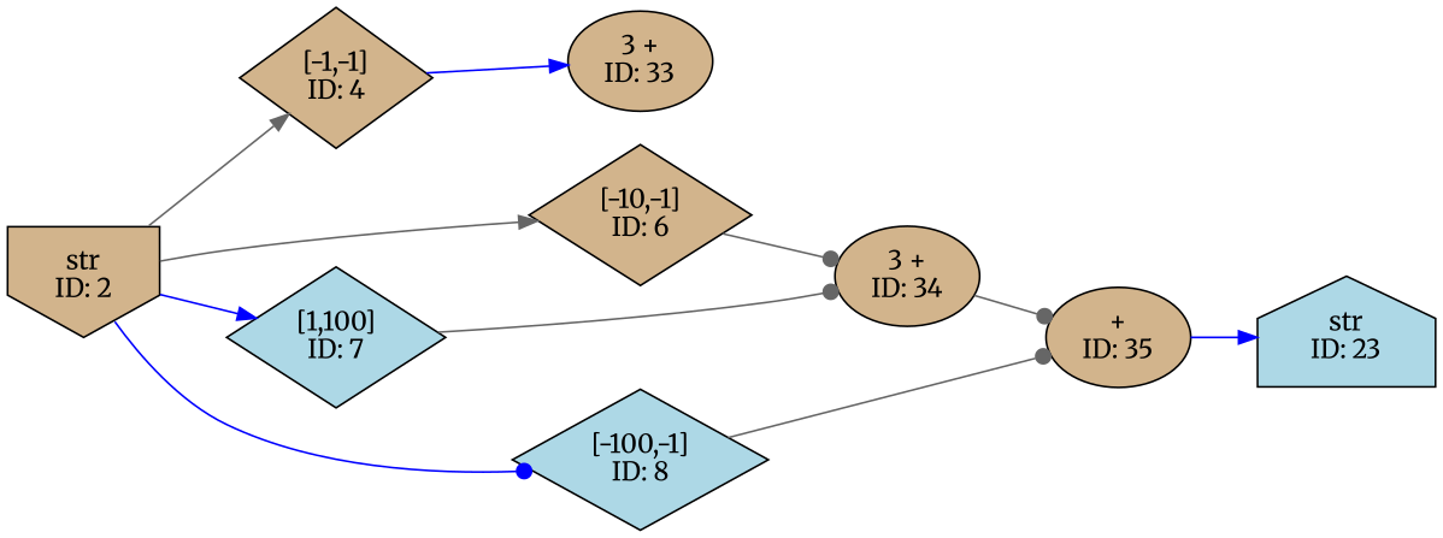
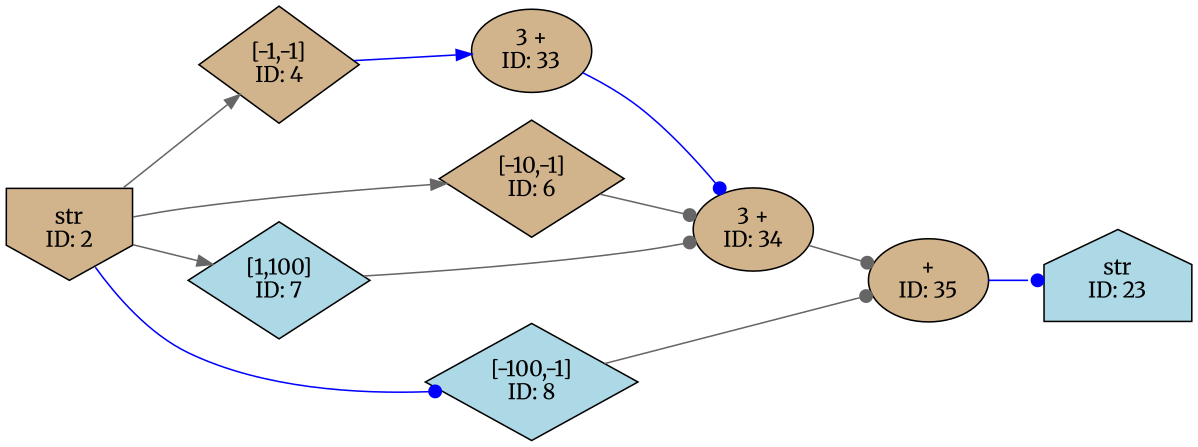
  digraph {
    fontname=Merriweather
    rankdir=LR
    node [fillcolor=tan fontname=Merriweather shape=diamond style=filled]
    edge [arrowhead=dot color=gray40 fontname=Merriweather photon_data="EDGE,SrcNode:2,SrcNodePort:data"]
    n1 [label="str\nID: 2" shape=invhouse]
    n2 [label="[-1,-1]\nID: 4"]
    n3 [label="[-10,-1]\nID: 6"]
    n4 [fillcolor=lightblue label="[1,100]\nID: 7"]
    n5 [fillcolor=lightblue label="[-100,-1]\nID: 8"]
    n6 [label="3 +\nID: 33" shape=""]
    n7 [label="3 +\nID: 34" shape=""]
    n8 [label="+\nID: 35" shape=""]
    n9 [fillcolor=lightblue label="str\nID: 23" shape=house]
    n1 -> n2 [arrowhead=normal]
    n1 -> n3 [arrowhead=normal]
-   n1 -> n4 [arrowhead=normal color=blue]
+   n1 -> n4 [arrowhead=normal]
    n1 -> n5 [color=blue]
    n2 -> n6 [arrowhead=normal color=blue photon_data="EDGE,SrcNode:4,SrcNodePort:output"]
    n3 -> n7 [photon_data="EDGE,SrcNode:6,SrcNodePort:output"]
    n4 -> n7 [photon_data="EDGE,SrcNode:7,SrcNodePort:output"]
    n5 -> n8 [photon_data="EDGE,SrcNode:8,SrcNodePort:output"]
+   n6 -> n7 [color=blue photon_data="EDGE,SrcNode:33,SrcNodePort:result"]
    n7 -> n8 [photon_data="EDGE,SrcNode:34,SrcNodePort:result"]
-   n8 -> n9 [arrowhead=normal color=blue photon_data="EDGE,SrcNode:35,SrcNodePort:result"]
+   n8 -> n9 [color=blue photon_data="EDGE,SrcNode:35,SrcNodePort:result"]
  }
